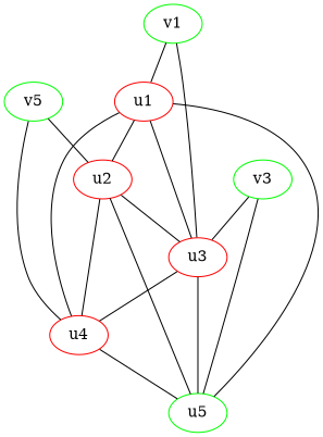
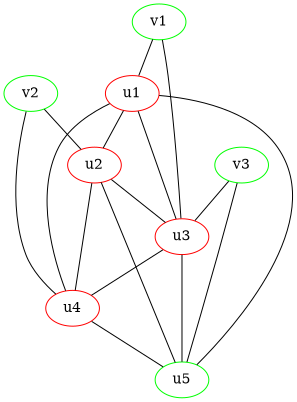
  graph {
    node [color=red]
    u1
    u2
    u3
    u4
    u5 [color=green]
    v1 [color=green]
-   v2 [color=green label=v5]
+   v2 [color=green]
    v3 [color=green]
    u1 -- u2
    u1 -- u3
    u1 -- u4
    u1 -- u5
    u2 -- u3
    u2 -- u4
    u2 -- u5
    u3 -- u4
    u3 -- u5
    u4 -- u5
    v1 -- u1
    v1 -- u3
    v2 -- u2
    v2 -- u4
    v3 -- u3
    v3 -- u5
  }
